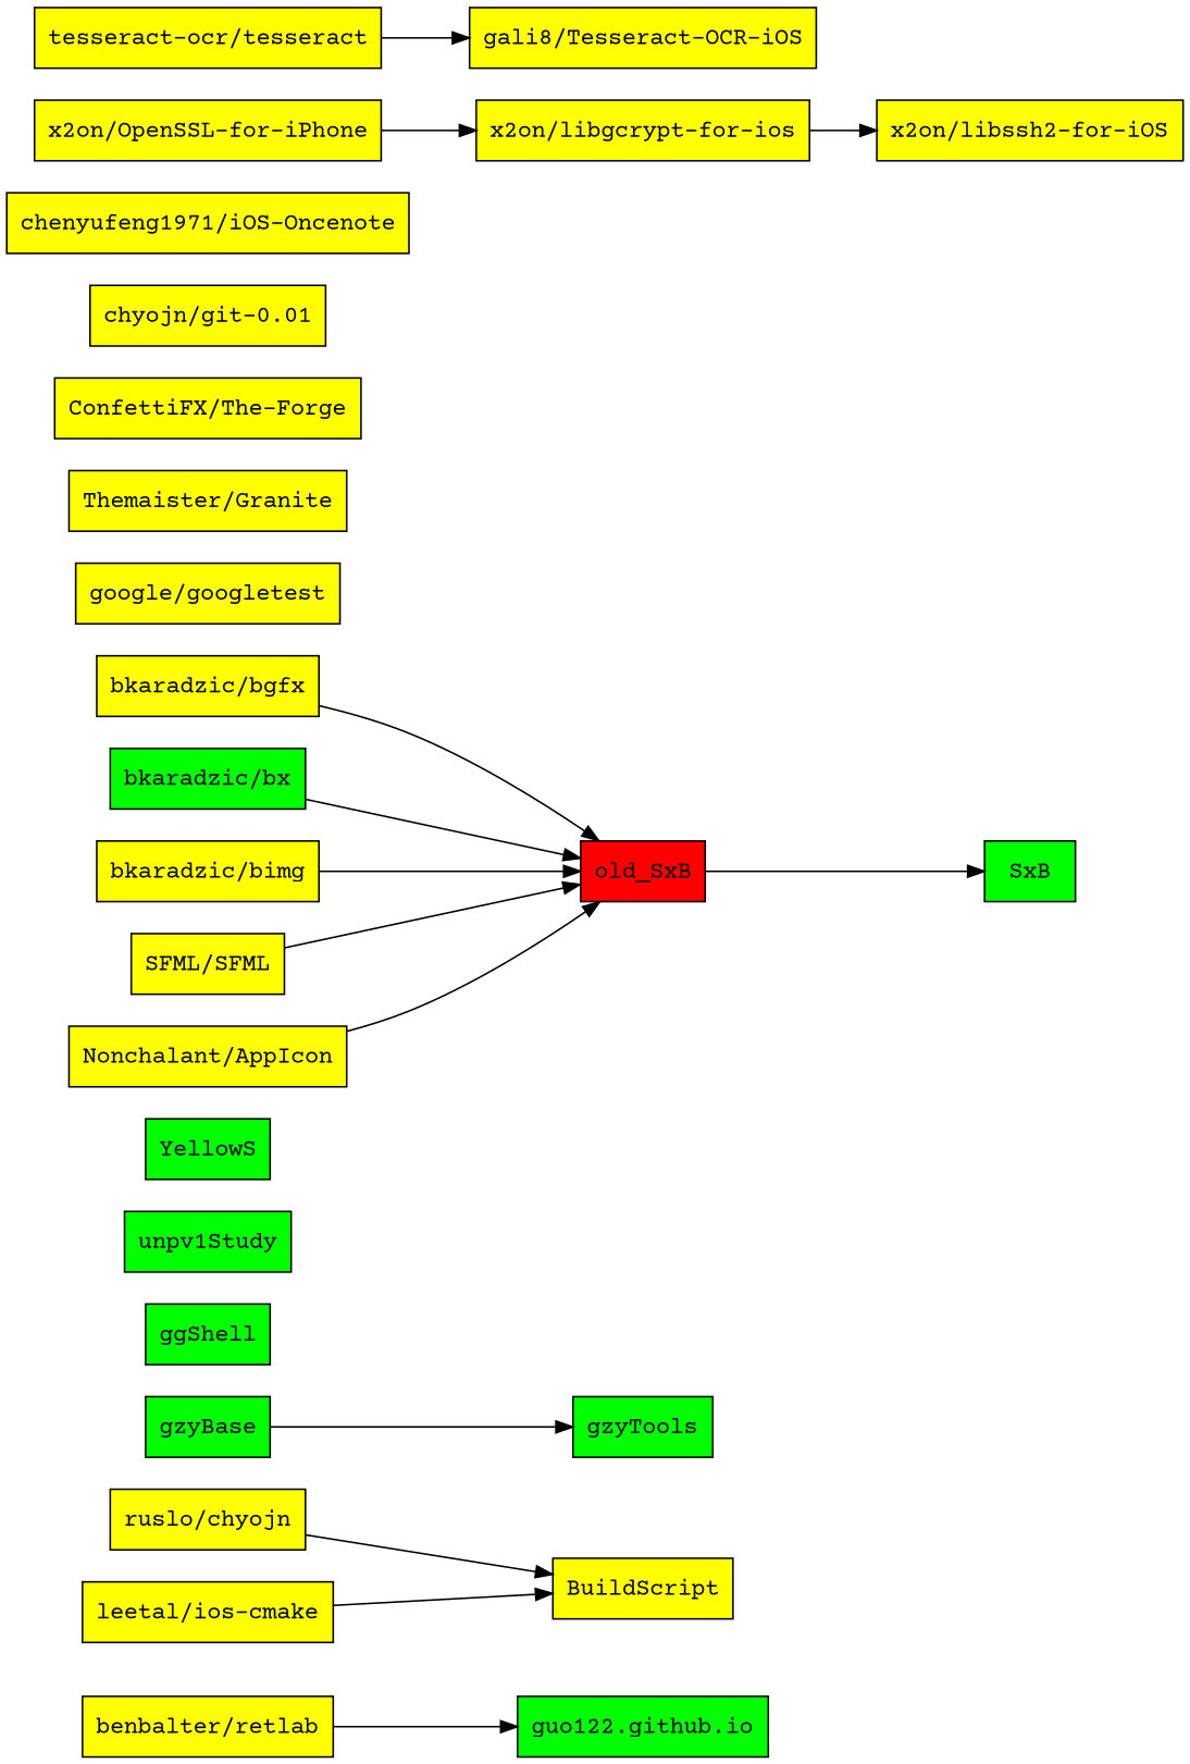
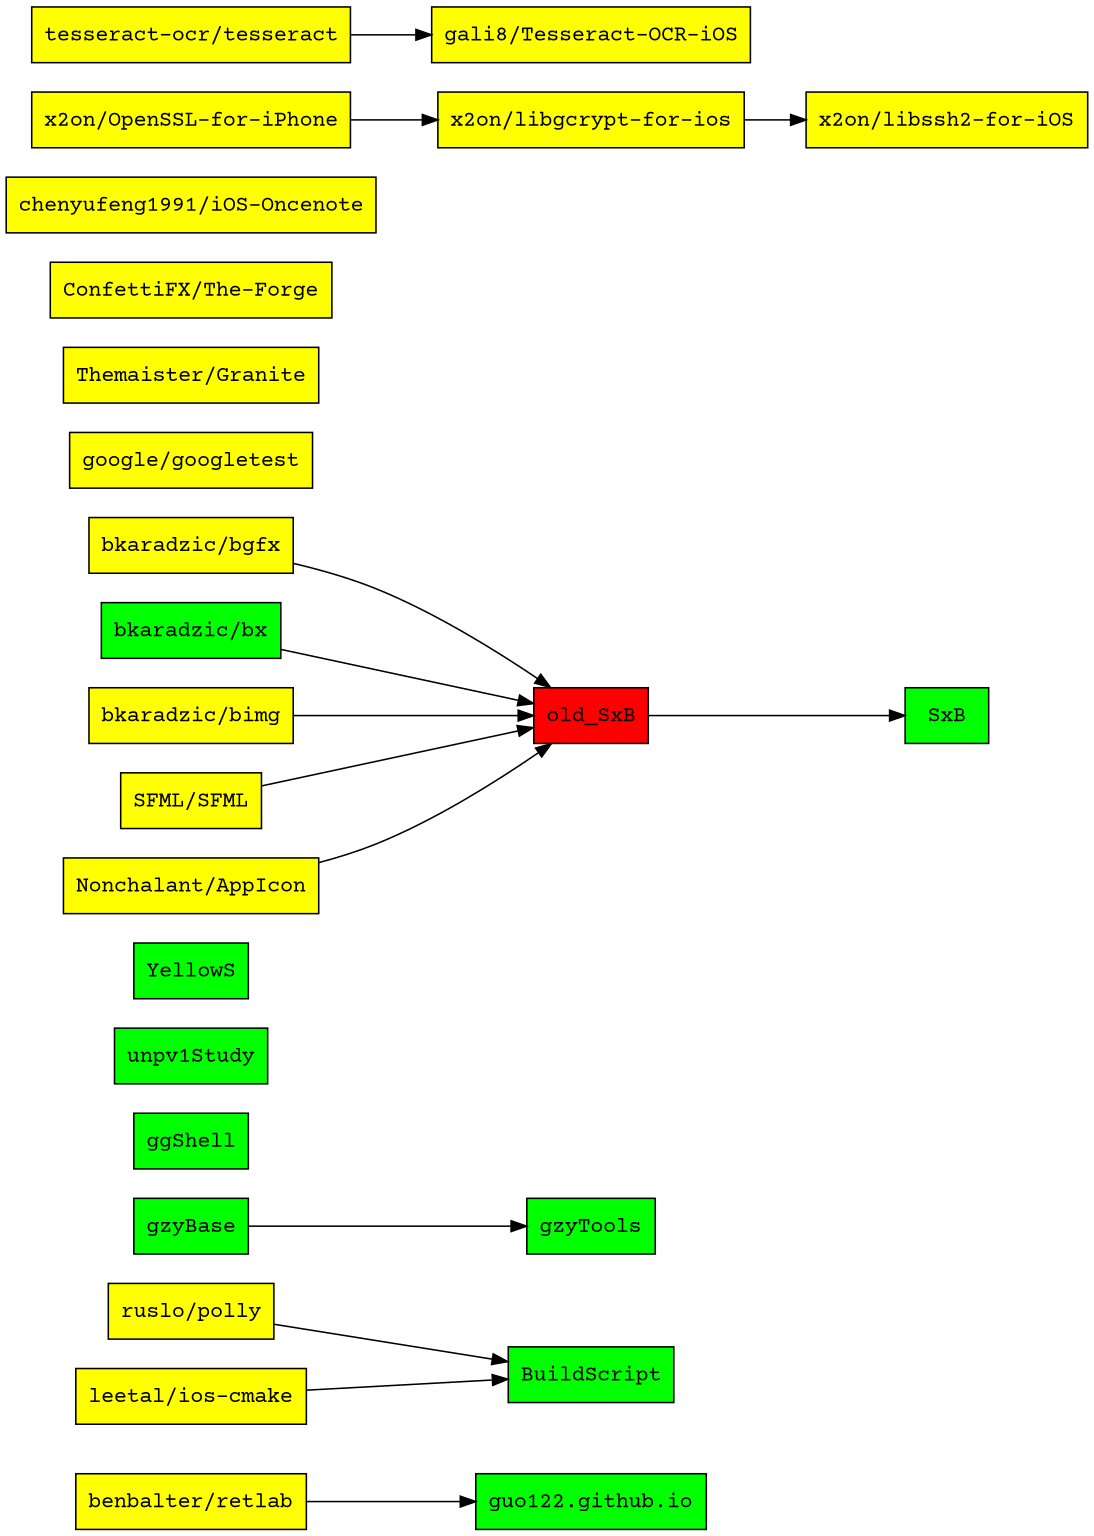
  digraph {
    fontname="Courier Prime"
    rankdir=LR
    node [fillcolor=yellow fontname="Courier Prime" shape=record style=filled]
    edge [fontname="Courier Prime"]
    n1 [fillcolor=green label="guo122.github.io"]
-   n2 [label=BuildScript]
+   n2 [fillcolor=green label=BuildScript]
    n3 [fillcolor=green label=gzyBase]
    n4 [fillcolor=green label=gzyTools]
    n5 [fillcolor=green label=ggShell]
    n6 [fillcolor=green label=unpv1Study]
    n7 [fillcolor=green label=YellowS]
    n8 [fillcolor=green label=SxB]
    n9 [fillcolor=red label=old_SxB]
    n10 [label="benbalter/retlab"]
-   n11 [label="ruslo/chyojn"]
+   n11 [label="ruslo/polly"]
    n12 [label="leetal/ios-cmake"]
    n13 [label="google/googletest"]
    n14 [label="bkaradzic/bgfx"]
    n15 [fillcolor=green label="bkaradzic/bx"]
    n16 [label="bkaradzic/bimg"]
    n17 [label="SFML/SFML"]
    n18 [label="Themaister/Granite"]
    n19 [label="ConfettiFX/The-Forge"]
    n20 [label="Nonchalant/AppIcon"]
-   n21 [label="chyojn/git-0.01"]
-   n22 [label="chenyufeng1971/iOS-Oncenote"]
+   n22 [label="chenyufeng1991/iOS-Oncenote"]
    n23 [label="x2on/libssh2-for-iOS"]
    n24 [label="x2on/OpenSSL-for-iPhone"]
    n25 [label="x2on/libgcrypt-for-ios"]
    n26 [label="tesseract-ocr/tesseract"]
    n27 [label="gali8/Tesseract-OCR-iOS"]
    n3 -> n4
    n9 -> n8
    n10 -> n1
    n11 -> n2
    n12 -> n2
    n14 -> n9
    n15 -> n9
    n16 -> n9
    n17 -> n9
    n20 -> n9
    n24 -> n25
    n25 -> n23
    n26 -> n27
  }
